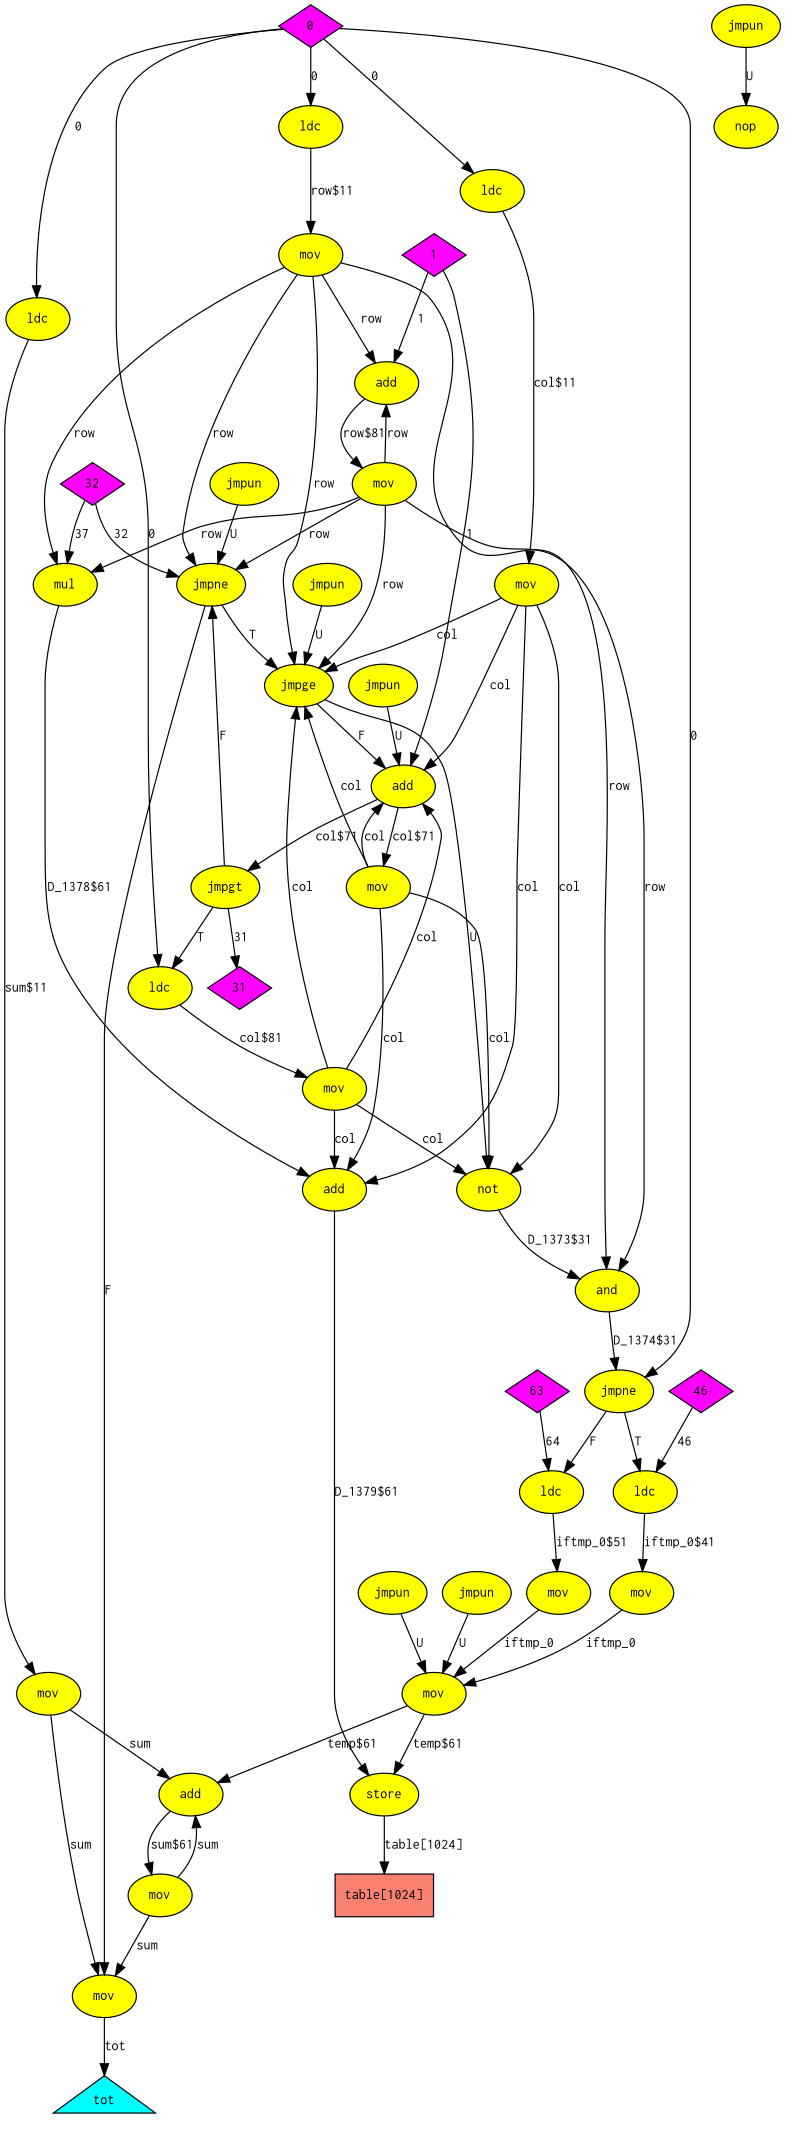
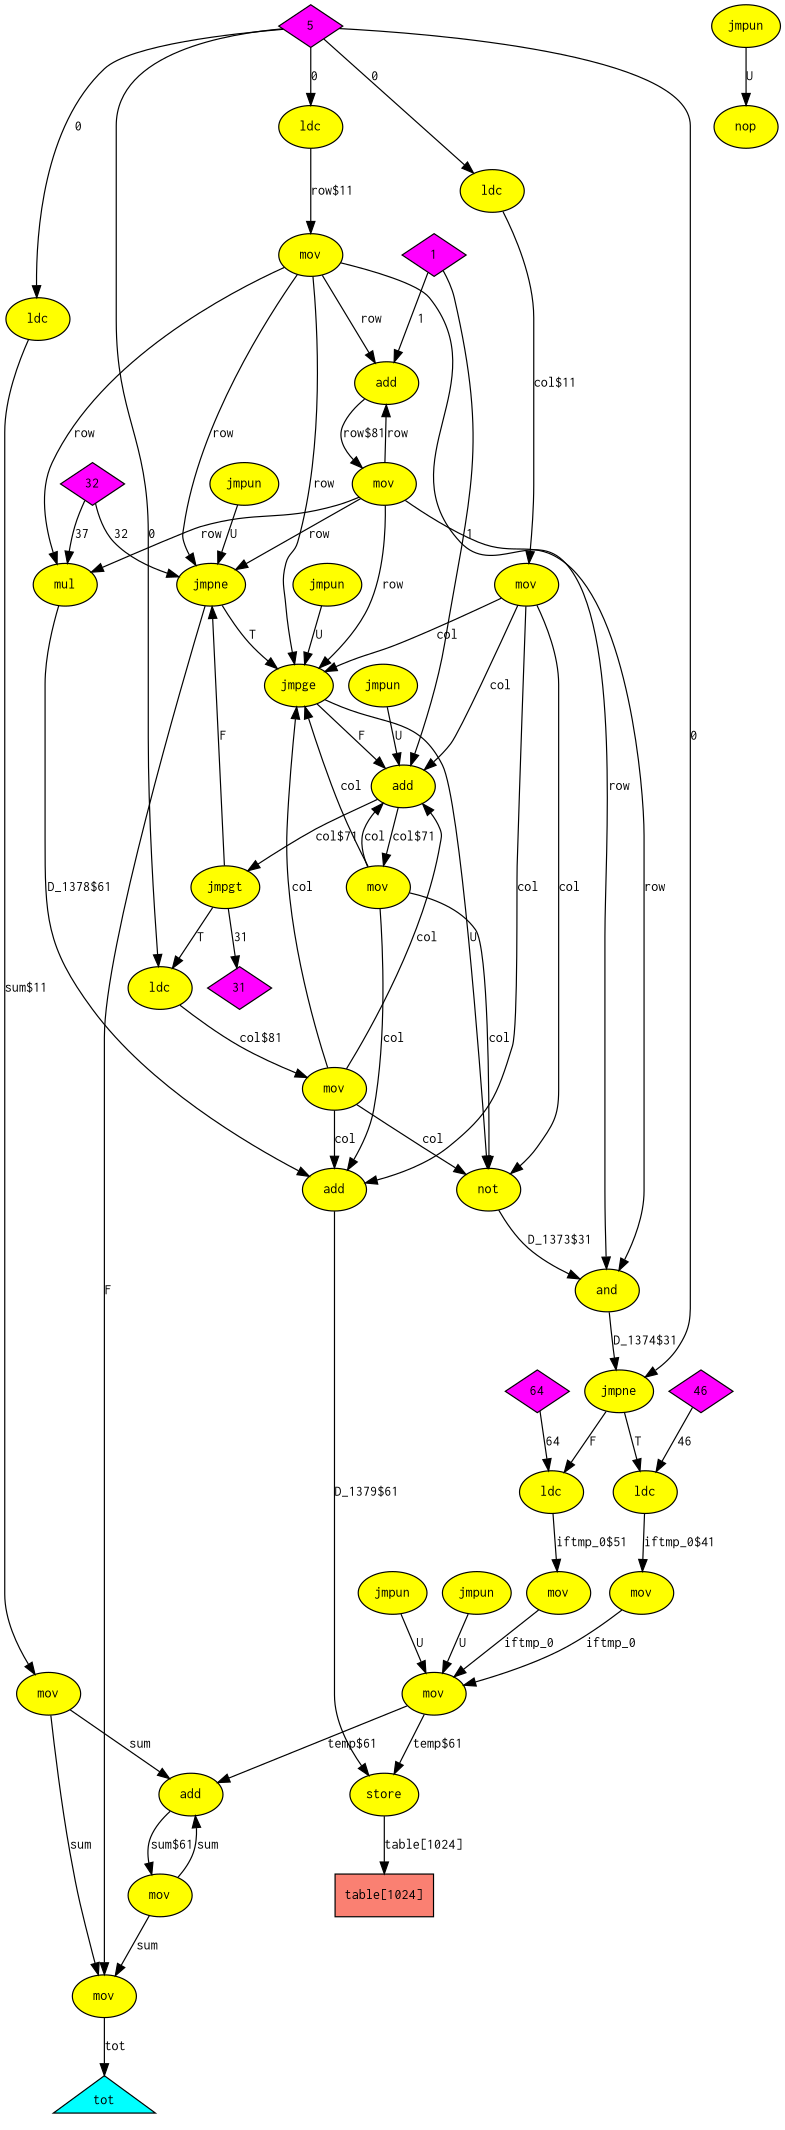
  digraph {
    nodesep=0.175
    rankdir=TB
    node [argix=-1 dataspec=na fillcolor=yellow fontname=Courier fontsize=12 ntype=operation shape=ellipse style=filled]
    edge [argix=-1 dataspec=s32 etype=D fontname=Courier fontsize=12 order=1 vtype=localvar]
    n1 [label=add]
    n2 [label=store]
    n3 [dataspec=s32 fillcolor=salmon label="table[1024]" ntype=hwelem shape=box]
    n4 [label=add]
    n5 [label=mov]
    n6 [label=mov]
    n7 [label=add]
    n8 [label=jmpgt]
    n9 [label=mov]
    n10 [label=ldc]
    n11 [dataspec=s32 fillcolor=magenta label=31 ntype=constant shape=diamond]
    n12 [label=jmpne]
    n13 [label=jmpge]
    n14 [label=not]
    n15 [label=add]
    n16 [label=mov]
    n17 [label=and]
    n18 [label=mul]
    n19 [label=jmpne]
    n20 [label=ldc]
    n21 [label=ldc]
-   n22 [dataspec=s32 fillcolor=magenta label=0 ntype=constant shape=diamond]
+   n22 [dataspec=s32 fillcolor=magenta label=5 ntype=constant shape=diamond]
    n23 [label=ldc]
    n24 [label=ldc]
    n25 [label=ldc]
    n26 [label=mov]
    n27 [label=mov]
    n28 [label=mov]
    n29 [label=mov]
    n30 [dataspec=s32 fillcolor=magenta label=1 ntype=constant shape=diamond]
    n31 [dataspec=s32 fillcolor=magenta label=32 ntype=constant shape=diamond]
    n32 [dataspec=s32 fillcolor=magenta label=46 ntype=constant shape=diamond]
    n33 [label=mov]
-   n34 [dataspec=s32 fillcolor=magenta label=63 ntype=constant shape=diamond]
+   n34 [dataspec=s32 fillcolor=magenta label=64 ntype=constant shape=diamond]
    n35 [label=mov]
    n36 [argix=0 dataspec=s32 fillcolor=cyan label=tot ntype=outvar shape=triangle]
    n37 [label=jmpun]
    n38 [label=mov]
    n39 [label=jmpun]
    n40 [label=jmpun]
    n41 [label=jmpun]
    n42 [label=jmpun]
    n43 [label=nop]
    n44 [label=jmpun]
    n1 -> n2 [label="D_1379$61" order=2]
    n2 -> n3 [label="table[1024]"]
    n4 -> n5 [label="sum$61"]
    n5 -> n4 [label=sum]
    n5 -> n6 [label=sum]
    n6 -> n36 [label=tot vtype=outarg]
    n7 -> n8 [label="col$71"]
    n7 -> n9 [label="col$71"]
    n8 -> n10 [dataspec=u1 etype=T label=T vtype=""]
    n8 -> n11 [label=31 order=2 vtype=globalvar]
    n8 -> n12 [dataspec=u1 etype=F label=F order=2 vtype=""]
    n9 -> n1 [label=col order=2]
    n9 -> n7 [label=col]
    n9 -> n13 [label=col]
    n9 -> n14 [label=col]
    n10 -> n29 [label="col$81"]
    n12 -> n6 [dataspec=u1 etype=F label=F order=2 vtype=""]
    n12 -> n13 [dataspec=u1 etype=T label=T vtype=""]
    n13 -> n7 [dataspec=u1 etype=F label=F order=2 vtype=""]
    n13 -> n14 [dataspec=u1 etype=T label=U vtype=""]
    n14 -> n17 [label="D_1373$31"]
    n15 -> n16 [label="row$81"]
    n16 -> n12 [label=row]
    n16 -> n13 [label=row order=2]
    n16 -> n15 [label=row]
    n16 -> n17 [label=row order=2]
    n16 -> n18 [label=row]
    n17 -> n19 [label="D_1374$31"]
    n18 -> n1 [label="D_1378$61"]
    n19 -> n20 [dataspec=u1 etype=T label=T vtype=""]
    n19 -> n21 [dataspec=u1 etype=F label=F order=2 vtype=""]
    n20 -> n33 [label="iftmp_0$41"]
    n21 -> n35 [label="iftmp_0$51"]
    n22 -> n10 [label=0 vtype=globalvar]
    n22 -> n19 [label=0 order=2 vtype=globalvar]
    n22 -> n23 [label=0 vtype=globalvar]
    n22 -> n24 [label=0 vtype=globalvar]
    n22 -> n25 [label=0 vtype=globalvar]
    n23 -> n26 [label="sum$11"]
    n24 -> n27 [label="col$11"]
    n25 -> n28 [label="row$11"]
    n26 -> n4 [label=sum]
    n26 -> n6 [label=sum]
    n27 -> n1 [label=col order=2]
    n27 -> n7 [label=col]
    n27 -> n13 [label=col]
    n27 -> n14 [label=col]
    n28 -> n12 [label=row]
    n28 -> n13 [label=row order=2]
    n28 -> n15 [label=row]
    n28 -> n17 [label=row order=2]
    n28 -> n18 [label=row]
    n29 -> n1 [label=col order=2]
    n29 -> n7 [label=col]
    n29 -> n13 [label=col]
    n29 -> n14 [label=col]
    n30 -> n7 [label=1 order=2 vtype=globalvar]
    n30 -> n15 [label=1 order=2 vtype=globalvar]
    n31 -> n12 [label=32 order=2 vtype=globalvar]
    n31 -> n18 [label=37 order=2 vtype=globalvar]
    n32 -> n20 [label=46 vtype=globalvar]
    n33 -> n38 [label=iftmp_0]
    n34 -> n21 [label=64 vtype=globalvar]
    n35 -> n38 [label=iftmp_0]
    n37 -> n38 [dataspec=u1 etype=U label=U vtype=""]
    n38 -> n2 [label="temp$61"]
    n38 -> n4 [label="temp$61" order=2]
    n39 -> n38 [dataspec=u1 etype=U label=U vtype=""]
    n40 -> n7 [dataspec=u1 etype=U label=U vtype=""]
    n41 -> n12 [dataspec=u1 etype=U label=U vtype=""]
    n42 -> n43 [dataspec=u1 etype=U label=U vtype=""]
    n44 -> n13 [dataspec=u1 etype=U label=U vtype=""]
  }
